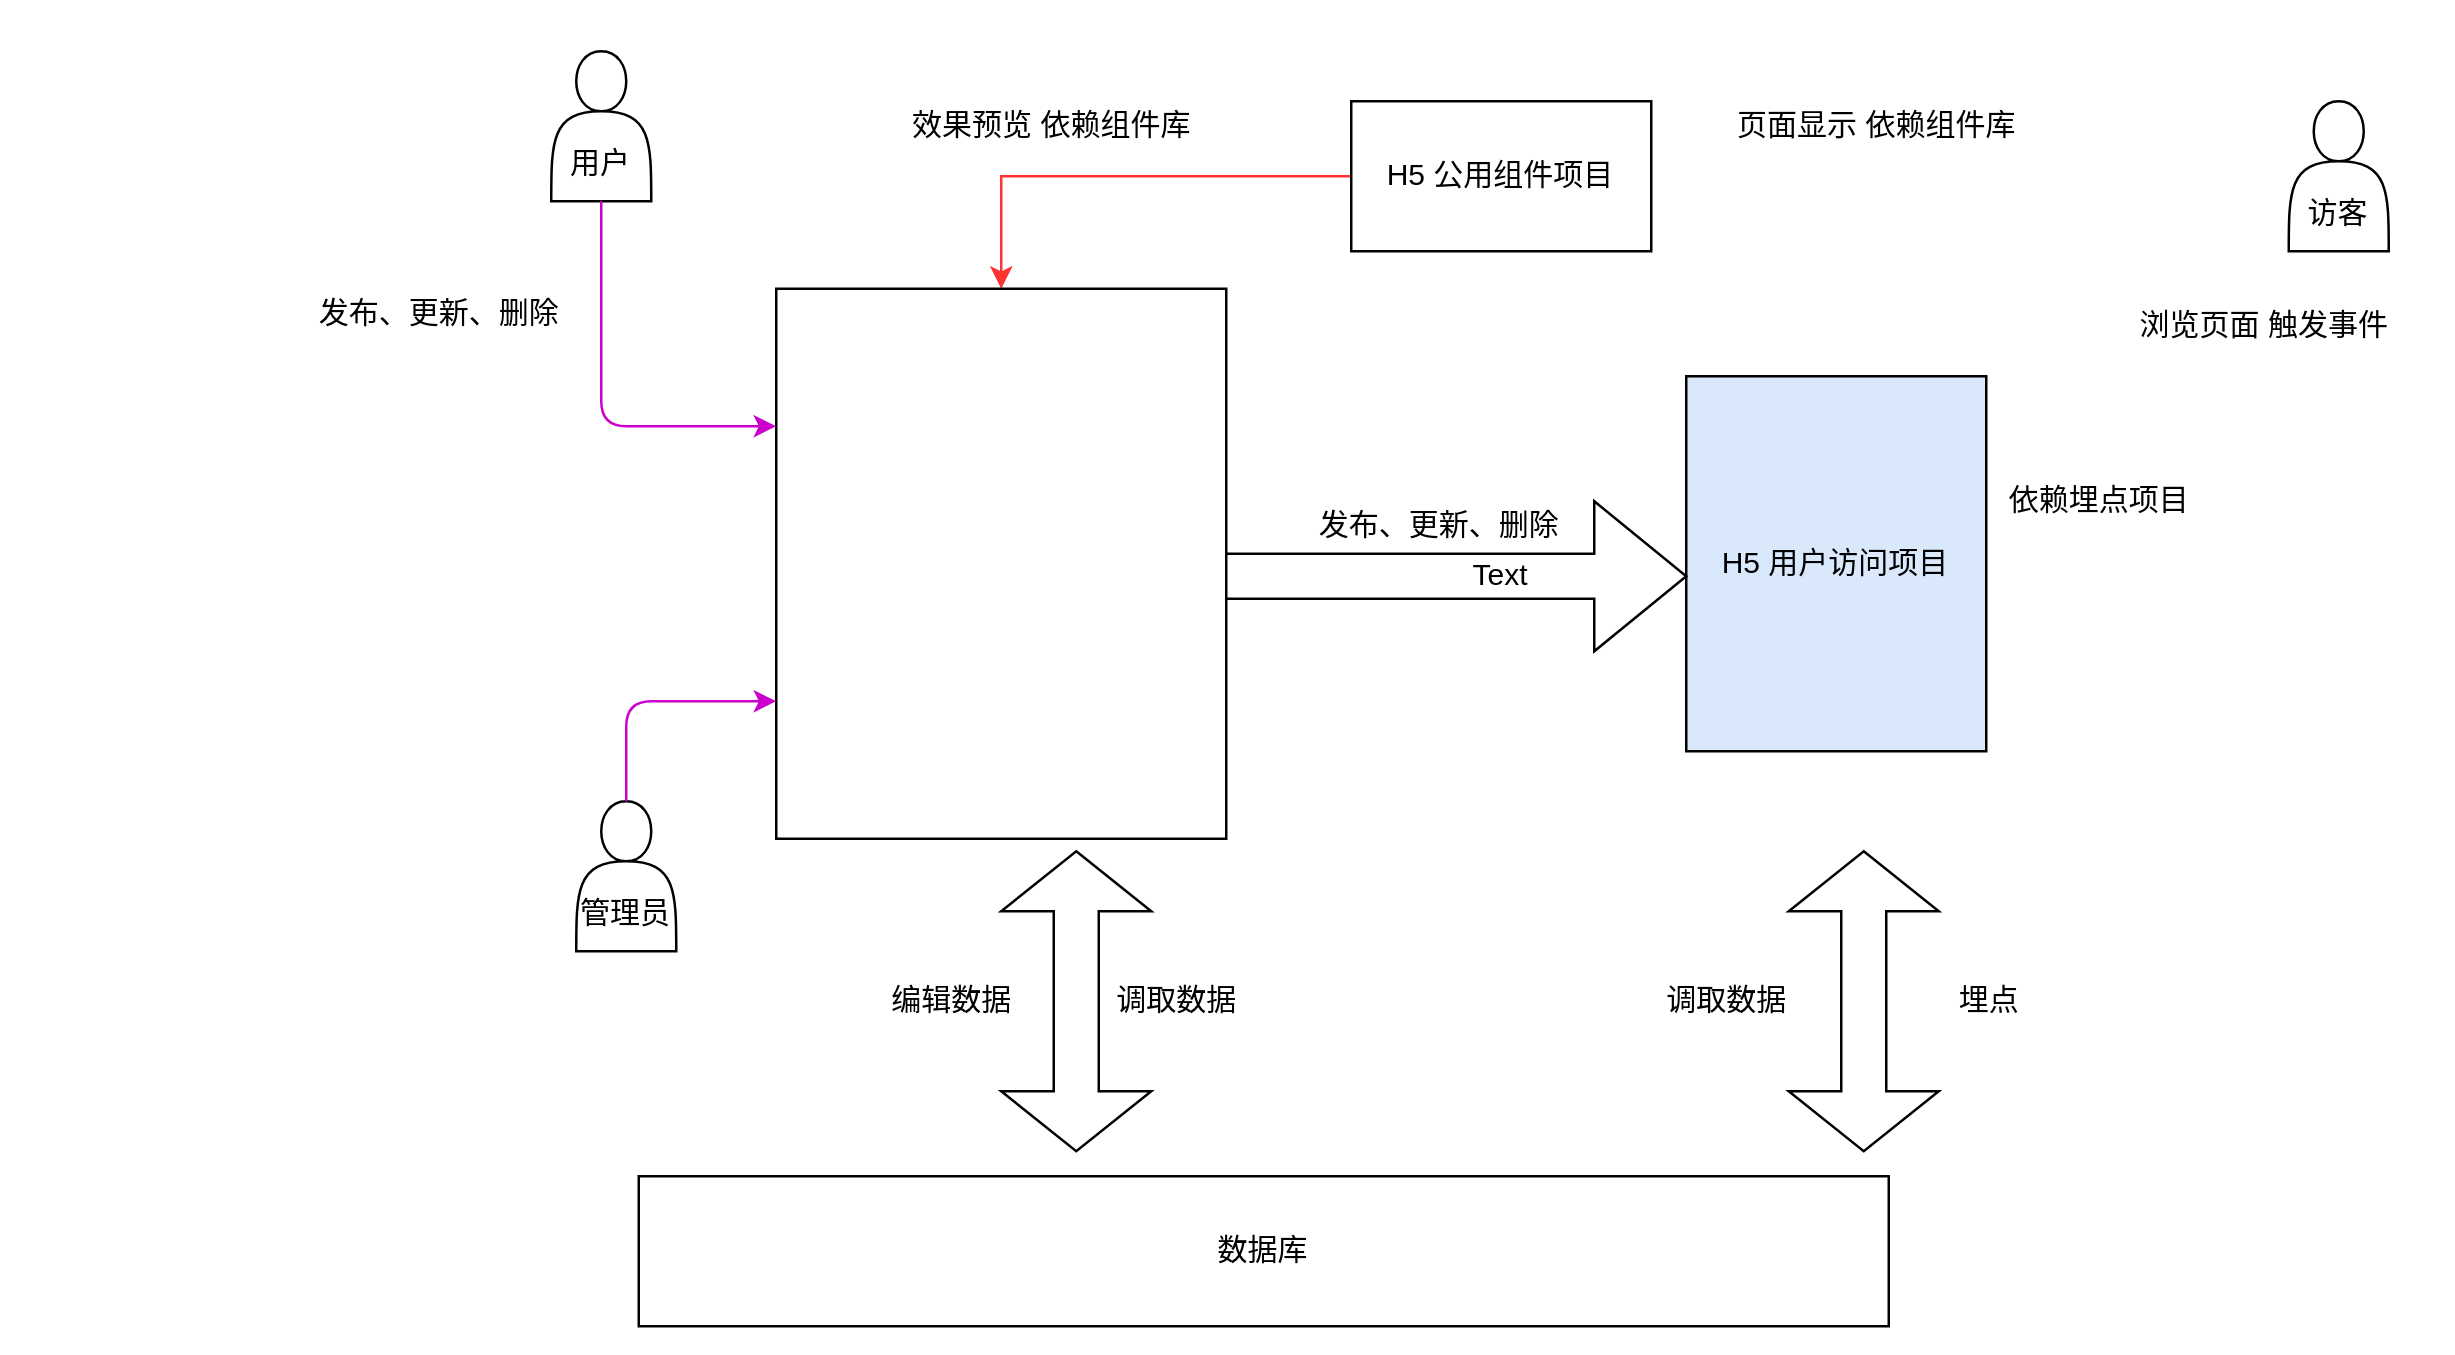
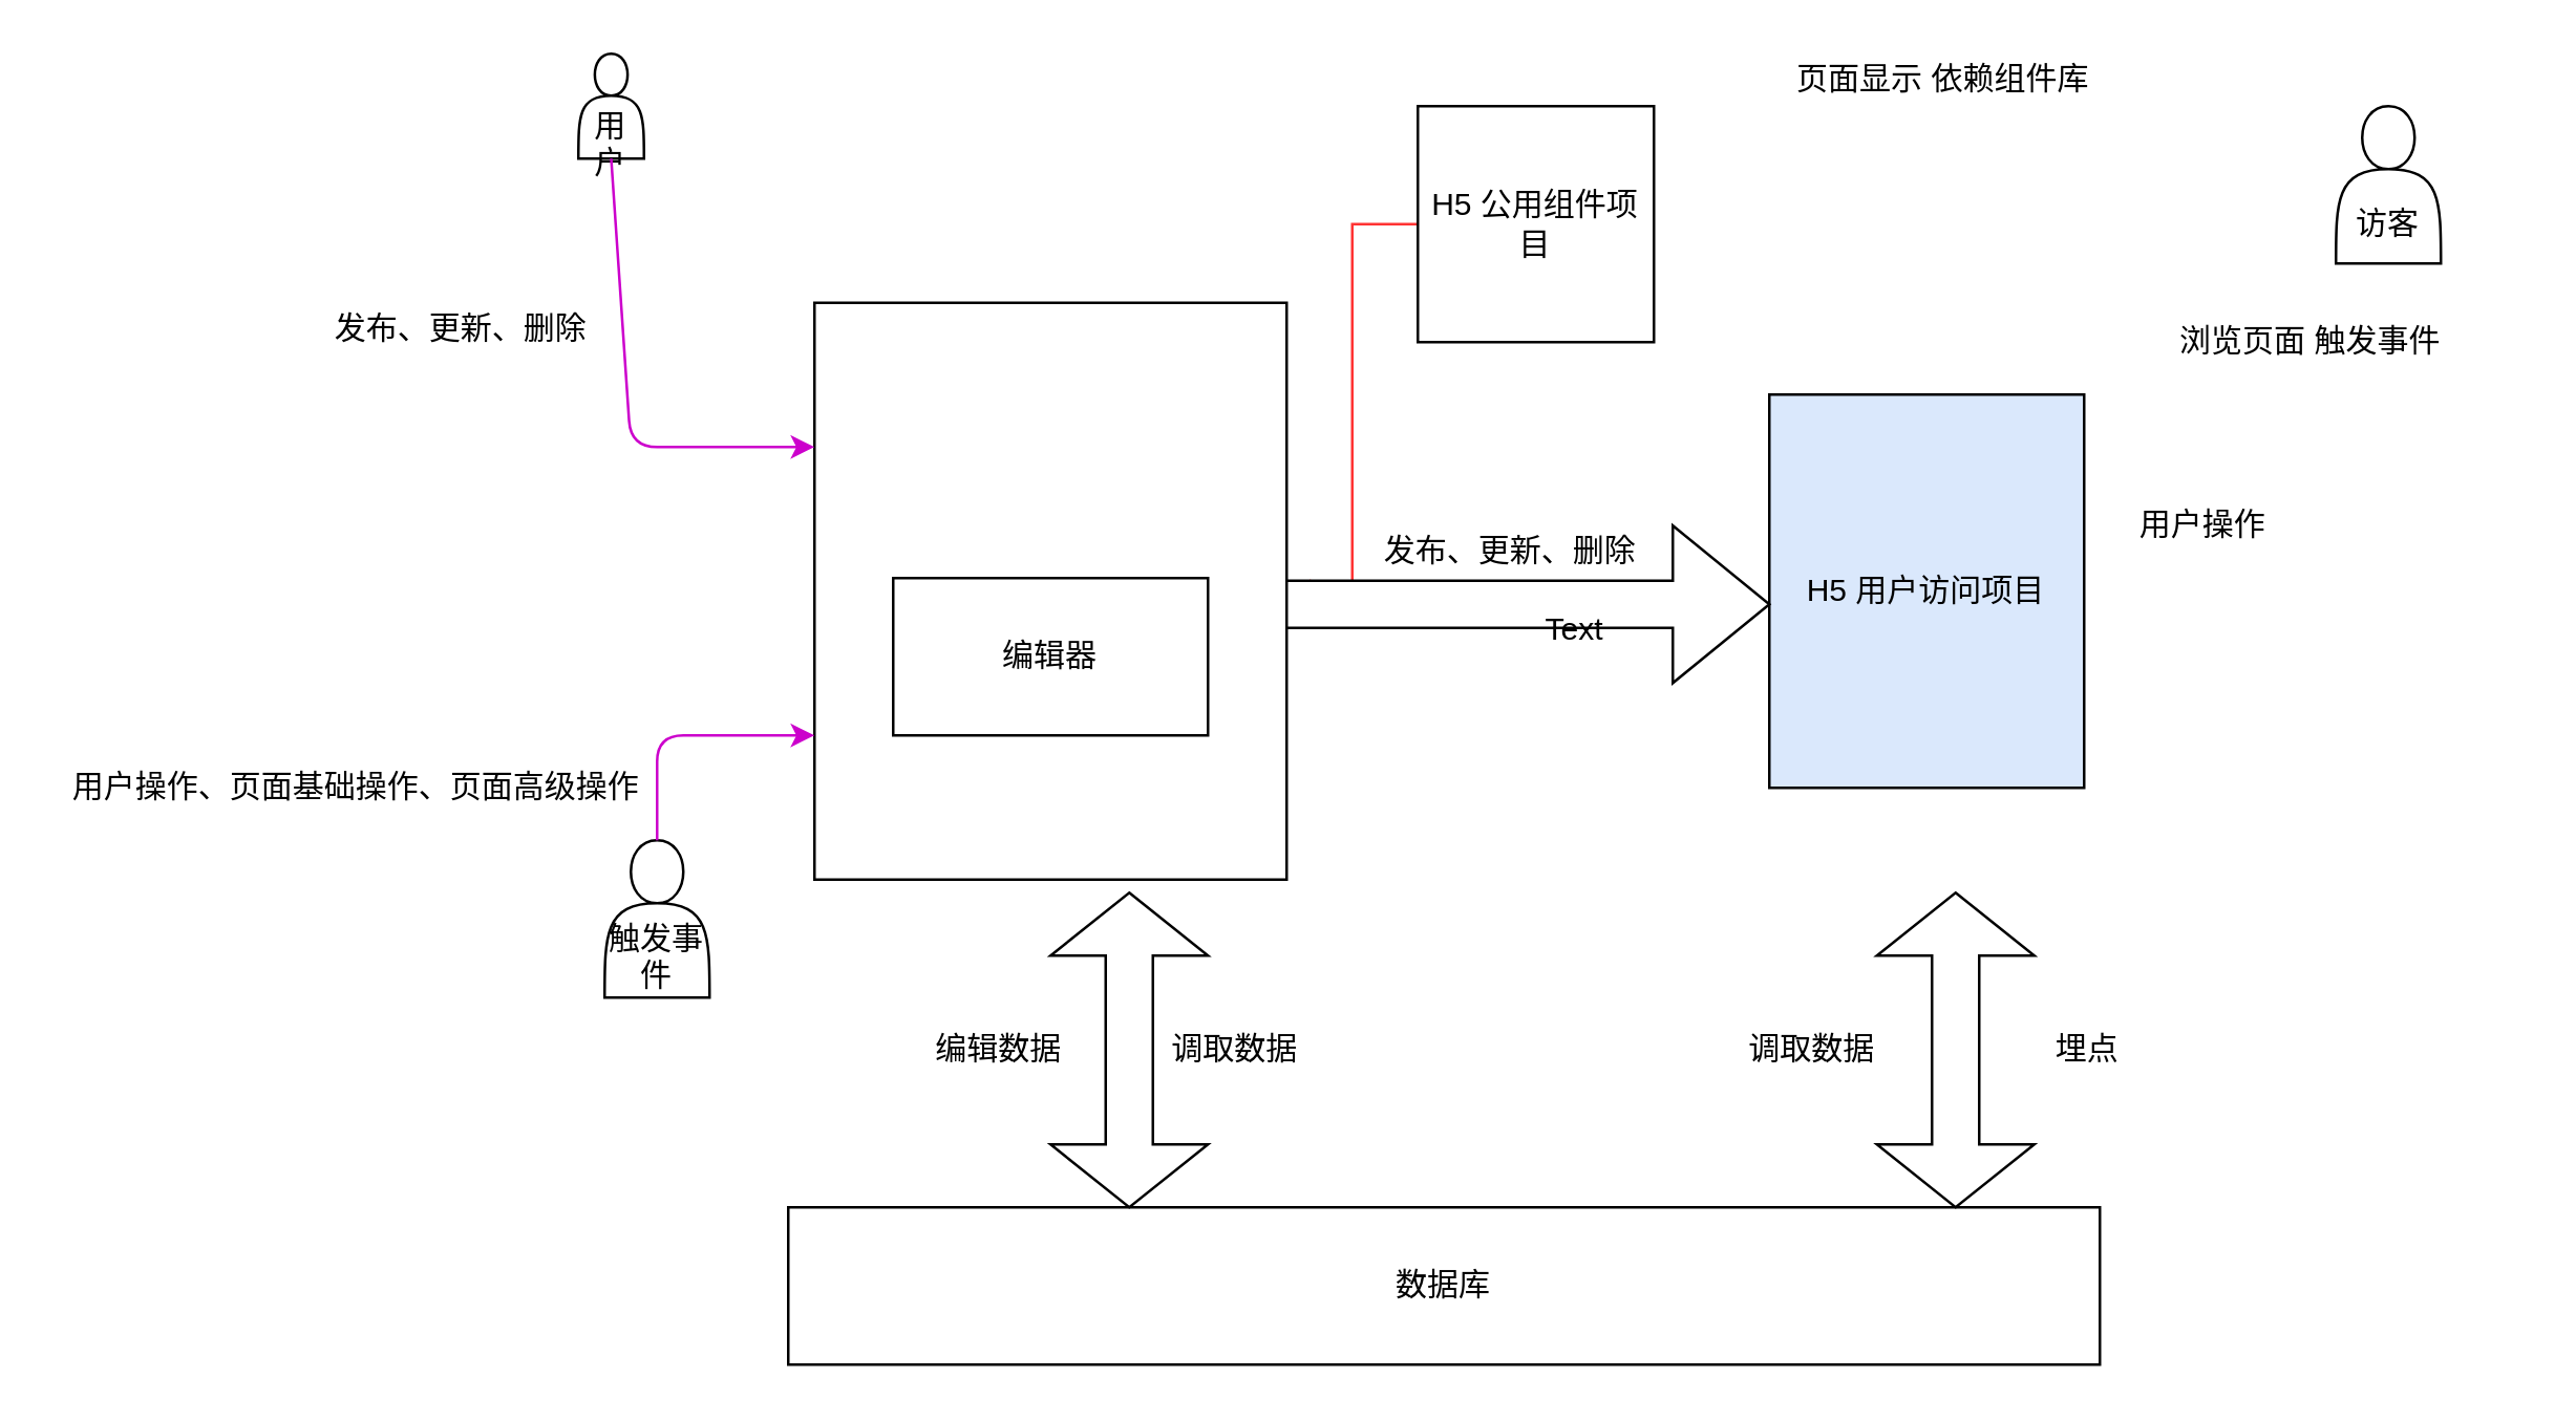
  <mxCell id="0" />
  <mxCell id="1" parent="0" />
  <mxCell id="2" value="H5 用户访问项目" style="rounded=0;whiteSpace=wrap;html=1;fillColor=#dae8fc;" vertex="1" parent="1"><mxGeometry x="674" y="150" width="120" height="150" as="geometry" /></mxCell>
  <mxCell id="3" style="edgeStyle=orthogonalEdgeStyle;rounded=0;orthogonalLoop=1;jettySize=auto;html=1;strokeColor=#FF3333;" edge="1" parent="1" source="4" target="8"><mxGeometry relative="1" as="geometry" /></mxCell>
- <mxCell id="4" value="H5 公用组件项目" style="rounded=0;whiteSpace=wrap;html=1;" vertex="1" parent="1"><mxGeometry x="540" y="40" width="120" height="60" as="geometry" /></mxCell>
+ <mxCell id="4" value="H5 公用组件项目" style="rounded=0;whiteSpace=wrap;html=1;" vertex="1" parent="1"><mxGeometry x="540" y="40" width="90" height="90" as="geometry" /></mxCell>
  <mxCell id="5" value="发布、更新、删除" style="text;html=1;align=center;verticalAlign=middle;resizable=0;points=[];autosize=1;" vertex="1" parent="1"><mxGeometry x="520" y="200" width="110" height="20" as="geometry" /></mxCell>
- <mxCell id="6" value="数据库" style="rounded=0;whiteSpace=wrap;html=1;" vertex="1" parent="1"><mxGeometry x="255" y="470" width="500" height="60" as="geometry" /></mxCell>
+ <mxCell id="6" value="数据库" style="rounded=0;whiteSpace=wrap;html=1;" vertex="1" parent="1"><mxGeometry x="300" y="460" width="500" height="60" as="geometry" /></mxCell>
  <mxCell id="7" value="" style="group" vertex="1" connectable="0" parent="1"><mxGeometry x="310" y="115" width="180" height="220" as="geometry" /></mxCell>
  <mxCell id="8" value="" style="rounded=0;whiteSpace=wrap;html=1;" vertex="1" parent="7"><mxGeometry width="180" height="220" as="geometry" /></mxCell>
+ <mxCell id="9" value="编辑器" style="rounded=0;whiteSpace=wrap;html=1;" vertex="1" parent="7"><mxGeometry x="30" y="105" width="120" height="60" as="geometry" /></mxCell>
  <mxCell id="10" value="调取数据" style="text;html=1;align=center;verticalAlign=middle;resizable=0;points=[];autosize=1;" vertex="1" parent="1"><mxGeometry x="660" y="390" width="60" height="20" as="geometry" /></mxCell>
  <mxCell id="11" value="调取数据" style="text;html=1;align=center;verticalAlign=middle;resizable=0;points=[];autosize=1;" vertex="1" parent="1"><mxGeometry x="440" y="390" width="60" height="20" as="geometry" /></mxCell>
  <mxCell id="12" value="编辑数据" style="text;html=1;align=center;verticalAlign=middle;resizable=0;points=[];autosize=1;" vertex="1" parent="1"><mxGeometry x="350" y="390" width="60" height="20" as="geometry" /></mxCell>
  <mxCell id="13" value="埋点" style="text;html=1;align=center;verticalAlign=middle;resizable=0;points=[];autosize=1;" vertex="1" parent="1"><mxGeometry x="775" y="390" width="40" height="20" as="geometry" /></mxCell>
- <mxCell id="14" value="依赖埋点项目" style="text;html=1;align=center;verticalAlign=middle;resizable=0;points=[];autosize=1;" vertex="1" parent="1"><mxGeometry x="794" y="190" width="90" height="20" as="geometry" /></mxCell>
- <mxCell id="15" value="页面显示 依赖组件库" style="text;html=1;align=center;verticalAlign=middle;resizable=0;points=[];autosize=1;" vertex="1" parent="1"><mxGeometry x="685" y="40" width="130" height="20" as="geometry" /></mxCell>
- <mxCell id="16" value="效果预览 依赖组件库" style="text;html=1;align=center;verticalAlign=middle;resizable=0;points=[];autosize=1;" vertex="1" parent="1"><mxGeometry x="355" y="40" width="130" height="20" as="geometry" /></mxCell>
- <mxCell id="17" value="&lt;br&gt;&lt;br&gt;用户" style="shape=actor;whiteSpace=wrap;html=1;" vertex="1" parent="1"><mxGeometry x="220" y="20" width="40" height="60" as="geometry" /></mxCell>
- <mxCell id="18" value="&lt;br&gt;&lt;br&gt;管理员" style="shape=actor;whiteSpace=wrap;html=1;" vertex="1" parent="1"><mxGeometry x="230" y="320" width="40" height="60" as="geometry" /></mxCell>
- <mxCell id="19" value="&lt;br&gt;&lt;br&gt;访客" style="shape=actor;whiteSpace=wrap;html=1;" vertex="1" parent="1"><mxGeometry x="915" y="40" width="40" height="60" as="geometry" /></mxCell>
+ <mxCell id="14" value="用户操作" style="text;html=1;align=center;verticalAlign=middle;resizable=0;points=[];autosize=1;" vertex="1" parent="1"><mxGeometry x="794" y="190" width="90" height="20" as="geometry" /></mxCell>
+ <mxCell id="15" value="页面显示 依赖组件库" style="text;html=1;align=center;verticalAlign=middle;resizable=0;points=[];autosize=1;" vertex="1" parent="1"><mxGeometry x="675" y="20" width="130" height="20" as="geometry" /></mxCell>
+ <mxCell id="17" value="&lt;br&gt;&lt;br&gt;用户" style="shape=actor;whiteSpace=wrap;html=1;" vertex="1" parent="1"><mxGeometry x="220" y="20" width="25" height="40" as="geometry" /></mxCell>
+ <mxCell id="18" value="&lt;br&gt;&lt;br&gt;触发事件" style="shape=actor;whiteSpace=wrap;html=1;" vertex="1" parent="1"><mxGeometry x="230" y="320" width="40" height="60" as="geometry" /></mxCell>
+ <mxCell id="19" value="&lt;br&gt;&lt;br&gt;访客" style="shape=actor;whiteSpace=wrap;html=1;" vertex="1" parent="1"><mxGeometry x="890" y="40" width="40" height="60" as="geometry" /></mxCell>
  <mxCell id="20" value="" style="shape=doubleArrow;whiteSpace=wrap;html=1;rotation=90;" vertex="1" parent="1"><mxGeometry x="370" y="370" width="120" height="60" as="geometry" /></mxCell>
  <mxCell id="21" value="" style="shape=doubleArrow;whiteSpace=wrap;html=1;rotation=90;" vertex="1" parent="1"><mxGeometry x="685" y="370" width="120" height="60" as="geometry" /></mxCell>
  <mxCell id="22" value="" style="shape=singleArrow;whiteSpace=wrap;html=1;" vertex="1" parent="1"><mxGeometry x="490" y="200" width="184" height="60" as="geometry" /></mxCell>
  <mxCell id="23" value="" style="endArrow=classic;html=1;strokeColor=#CC00CC;exitX=0.5;exitY=1;exitDx=0;exitDy=0;entryX=0;entryY=0.25;entryDx=0;entryDy=0;" edge="1" parent="1" source="17" target="8"><mxGeometry width="50" height="50" relative="1" as="geometry"><mxPoint x="570" y="250" as="sourcePoint" /><mxPoint x="620" y="200" as="targetPoint" /><Array as="points"><mxPoint x="240" y="170" /></Array></mxGeometry></mxCell>
- <mxCell id="24" value="Text" style="text;html=1;strokeColor=none;fillColor=none;align=center;verticalAlign=middle;whiteSpace=wrap;rounded=0;" vertex="1" parent="1"><mxGeometry x="580" y="220" width="40" height="20" as="geometry" /></mxCell>
+ <mxCell id="24" value="Text" style="text;html=1;strokeColor=none;fillColor=none;align=center;verticalAlign=middle;whiteSpace=wrap;rounded=0;" vertex="1" parent="1"><mxGeometry x="580" y="230" width="40" height="20" as="geometry" /></mxCell>
  <mxCell id="25" value="发布、更新、删除" style="text;html=1;align=center;verticalAlign=middle;resizable=0;points=[];autosize=1;" vertex="1" parent="1"><mxGeometry x="120" y="115" width="110" height="20" as="geometry" /></mxCell>
  <mxCell id="26" value="" style="endArrow=classic;html=1;strokeColor=#CC00CC;exitX=0.5;exitY=0;exitDx=0;exitDy=0;entryX=0;entryY=0.75;entryDx=0;entryDy=0;" edge="1" parent="1" source="18" target="8"><mxGeometry width="50" height="50" relative="1" as="geometry"><mxPoint x="250" y="90" as="sourcePoint" /><mxPoint x="320" y="180" as="targetPoint" /><Array as="points"><mxPoint x="250" y="280" /></Array></mxGeometry></mxCell>
- <mxCell id="28" value="浏览页面 触发事件" style="text;html=1;align=center;verticalAlign=middle;resizable=0;points=[];autosize=1;" vertex="1" parent="1"><mxGeometry x="850" y="120" width="110" height="20" as="geometry" /></mxCell>
+ <mxCell id="27" value="用户操作、页面基础操作、页面高级操作" style="text;html=1;align=center;verticalAlign=middle;resizable=0;points=[];autosize=1;" vertex="1" parent="1"><mxGeometry x="20" y="290" width="230" height="20" as="geometry" /></mxCell>
+ <mxCell id="28" value="浏览页面 触发事件" style="text;html=1;align=center;verticalAlign=middle;resizable=0;points=[];autosize=1;" vertex="1" parent="1"><mxGeometry x="825" y="120" width="110" height="20" as="geometry" /></mxCell>
